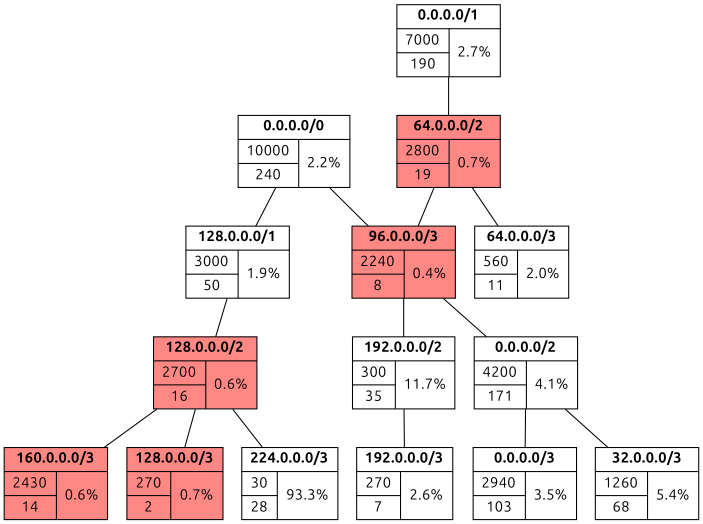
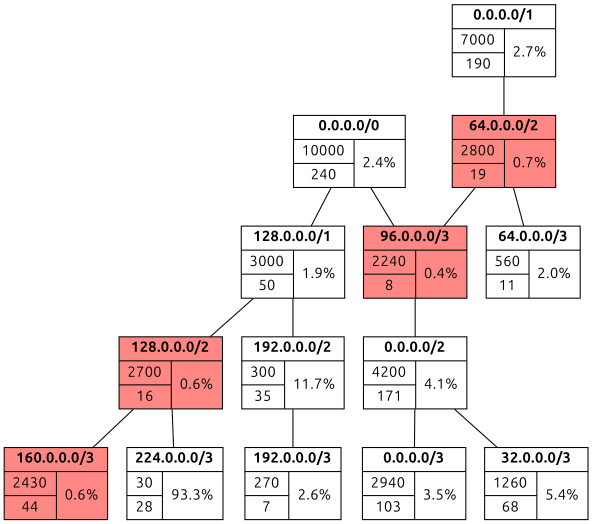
  graph {
    fontname=Ubuntu
    rankdir=TB
    splines=false
    node [fontname=Ubuntu shape=record]
    edge [fontname=Ubuntu]
-   n1 [label=<{<B>0.0.0.0/0</B>|{{10000|240}|{2.2%}}}>]
+   n1 [label=<{<B>0.0.0.0/0</B>|{{10000|240}|{2.4%}}}>]
    n2 [label=<{<B>128.0.0.0/1</B>|{{3000|50}|{1.9%}}}>]
    n3 [fillcolor="#FF8884" label=<{<B>96.0.0.0/3</B>|{{2240|8}|{0.4%}}}> style=filled]
    n4 [fillcolor="#FF8884" label=<{<B>128.0.0.0/2</B>|{{2700|16}|{0.6%}}}> style=filled]
    n5 [label=<{<B>192.0.0.0/2</B>|{{300|35}|{11.7%}}}>]
    n6 [label=<{<B>0.0.0.0/1</B>|{{7000|190}|{2.7%}}}>]
    n7 [fillcolor="#FF8884" label=<{<B>64.0.0.0/2</B>|{{2800|19}|{0.7%}}}> style=filled]
-   n8 [fillcolor="#FF8884" label=<{<B>160.0.0.0/3</B>|{{2430|14}|{0.6%}}}> style=filled]
-   n9 [fillcolor="#FF8884" label=<{<B>128.0.0.0/3</B>|{{270|2}|{0.7%}}}> style=filled]
+   n8 [fillcolor="#FF8884" label=<{<B>160.0.0.0/3</B>|{{2430|44}|{0.6%}}}> style=filled]
    n10 [label=<{<B>224.0.0.0/3</B>|{{30|28}|{93.3%}}}>]
    n11 [label=<{<B>192.0.0.0/3</B>|{{270|7}|{2.6%}}}>]
    n12 [label=<{<B>0.0.0.0/2</B>|{{4200|171}|{4.1%}}}>]
    n13 [label=<{<B>64.0.0.0/3</B>|{{560|11}|{2.0%}}}>]
    n14 [label=<{<B>0.0.0.0/3</B>|{{2940|103}|{3.5%}}}>]
    n15 [label=<{<B>32.0.0.0/3</B>|{{1260|68}|{5.4%}}}>]
    n1 -- n2
    n1 -- n3
    n2 -- n4
-   n3 -- n5
+   n2 -- n5
    n3 -- n12
    n4 -- n8
-   n4 -- n9
    n4 -- n10
    n5 -- n11
    n6 -- n7
    n7 -- n3
    n7 -- n13
    n12 -- n14
    n12 -- n15
  }
